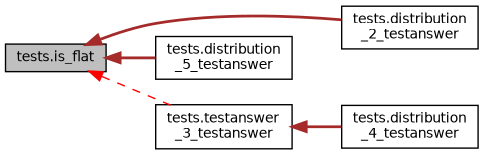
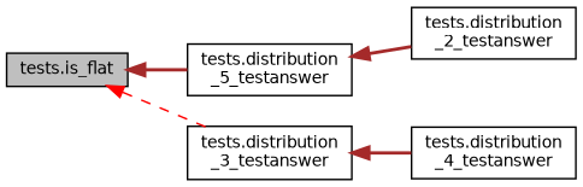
  digraph {
    rankdir=LR
    node [color=black fillcolor=white fontname=Helvetica fontsize=10 shape=record style=filled]
    edge [color=brown dir=back fontname=Helvetica fontsize=10 labelfontname=Helvetica labelfontsize=10 style=bold]
    n1 [fillcolor=grey75 fontcolor=black height=0.2 label="tests.is_flat" width=0.4]
    n2 [height=0.2 label="tests.distribution\l_2_testanswer" width=0.4]
-   n3 [height=0.2 label="tests.testanswer\l_3_testanswer" width=0.4]
+   n3 [height=0.2 label="tests.distribution\l_3_testanswer" width=0.4]
    n4 [height=0.2 label="tests.distribution\l_5_testanswer" width=0.4]
    n5 [height=0.2 label="tests.distribution\l_4_testanswer" width=0.4]
-   n1 -> n2
+   n4 -> n2
    n1 -> n3 [color=red style=dashed]
    n1 -> n4
    n3 -> n5
  }
